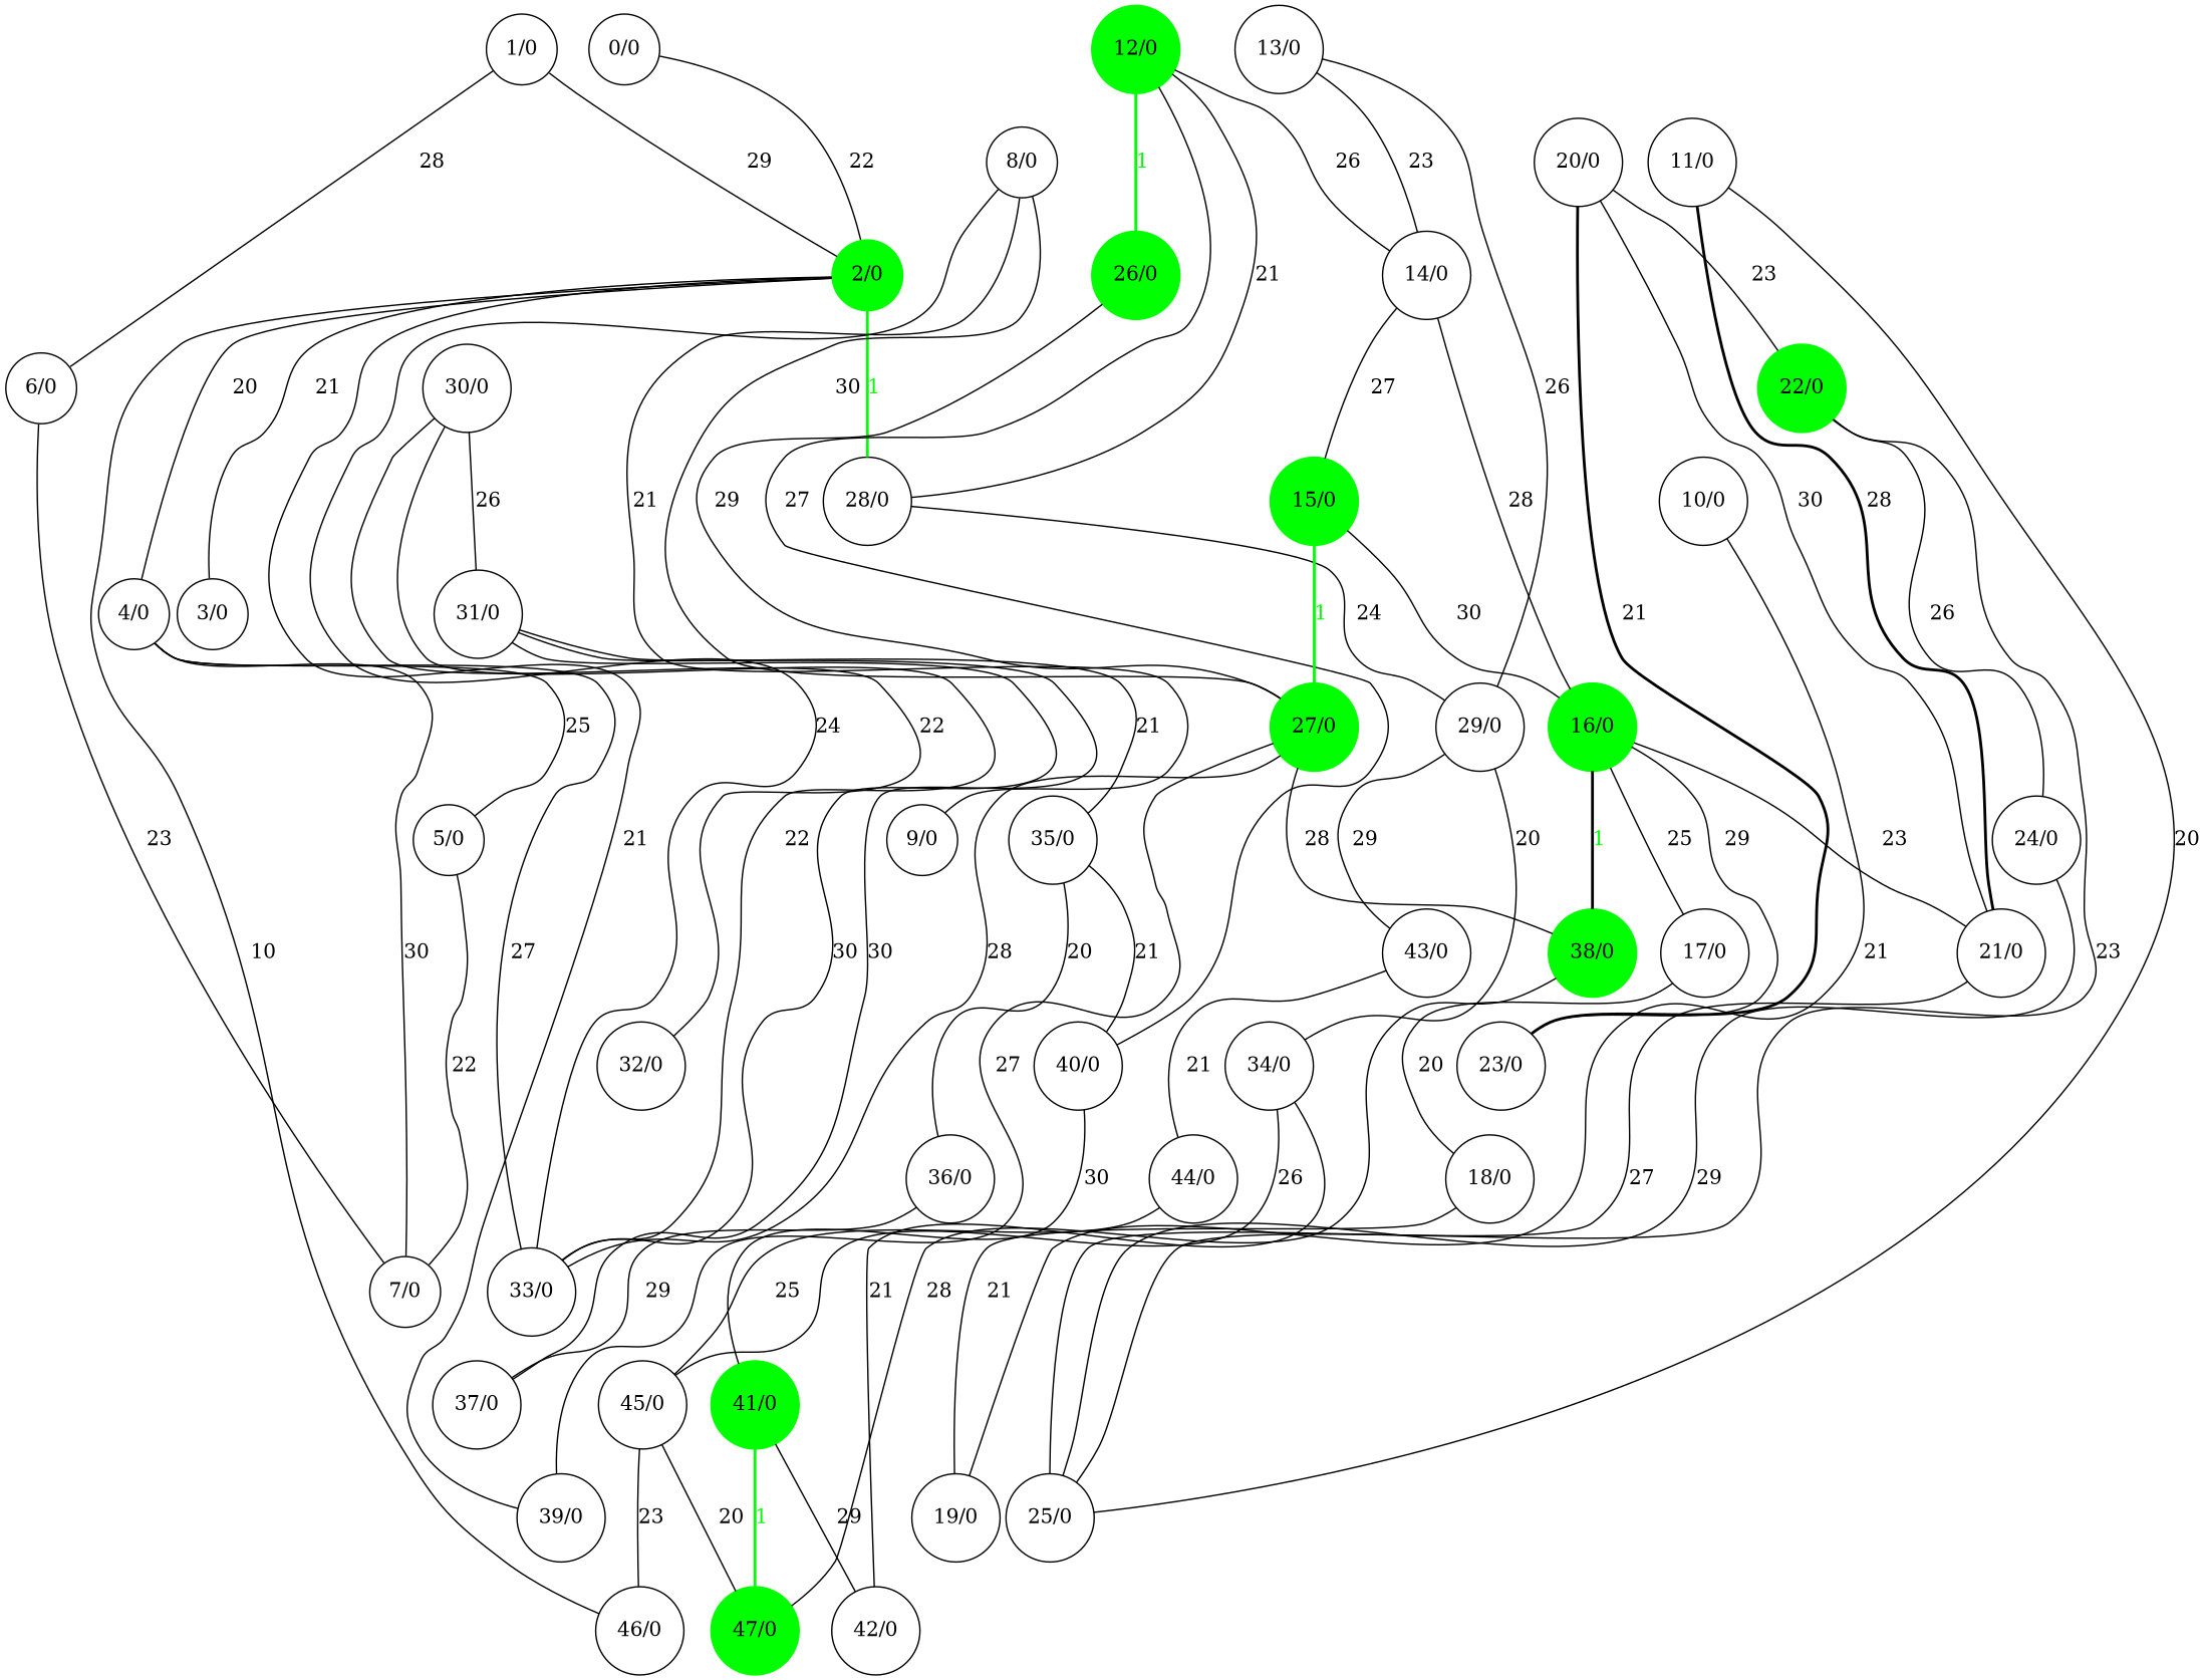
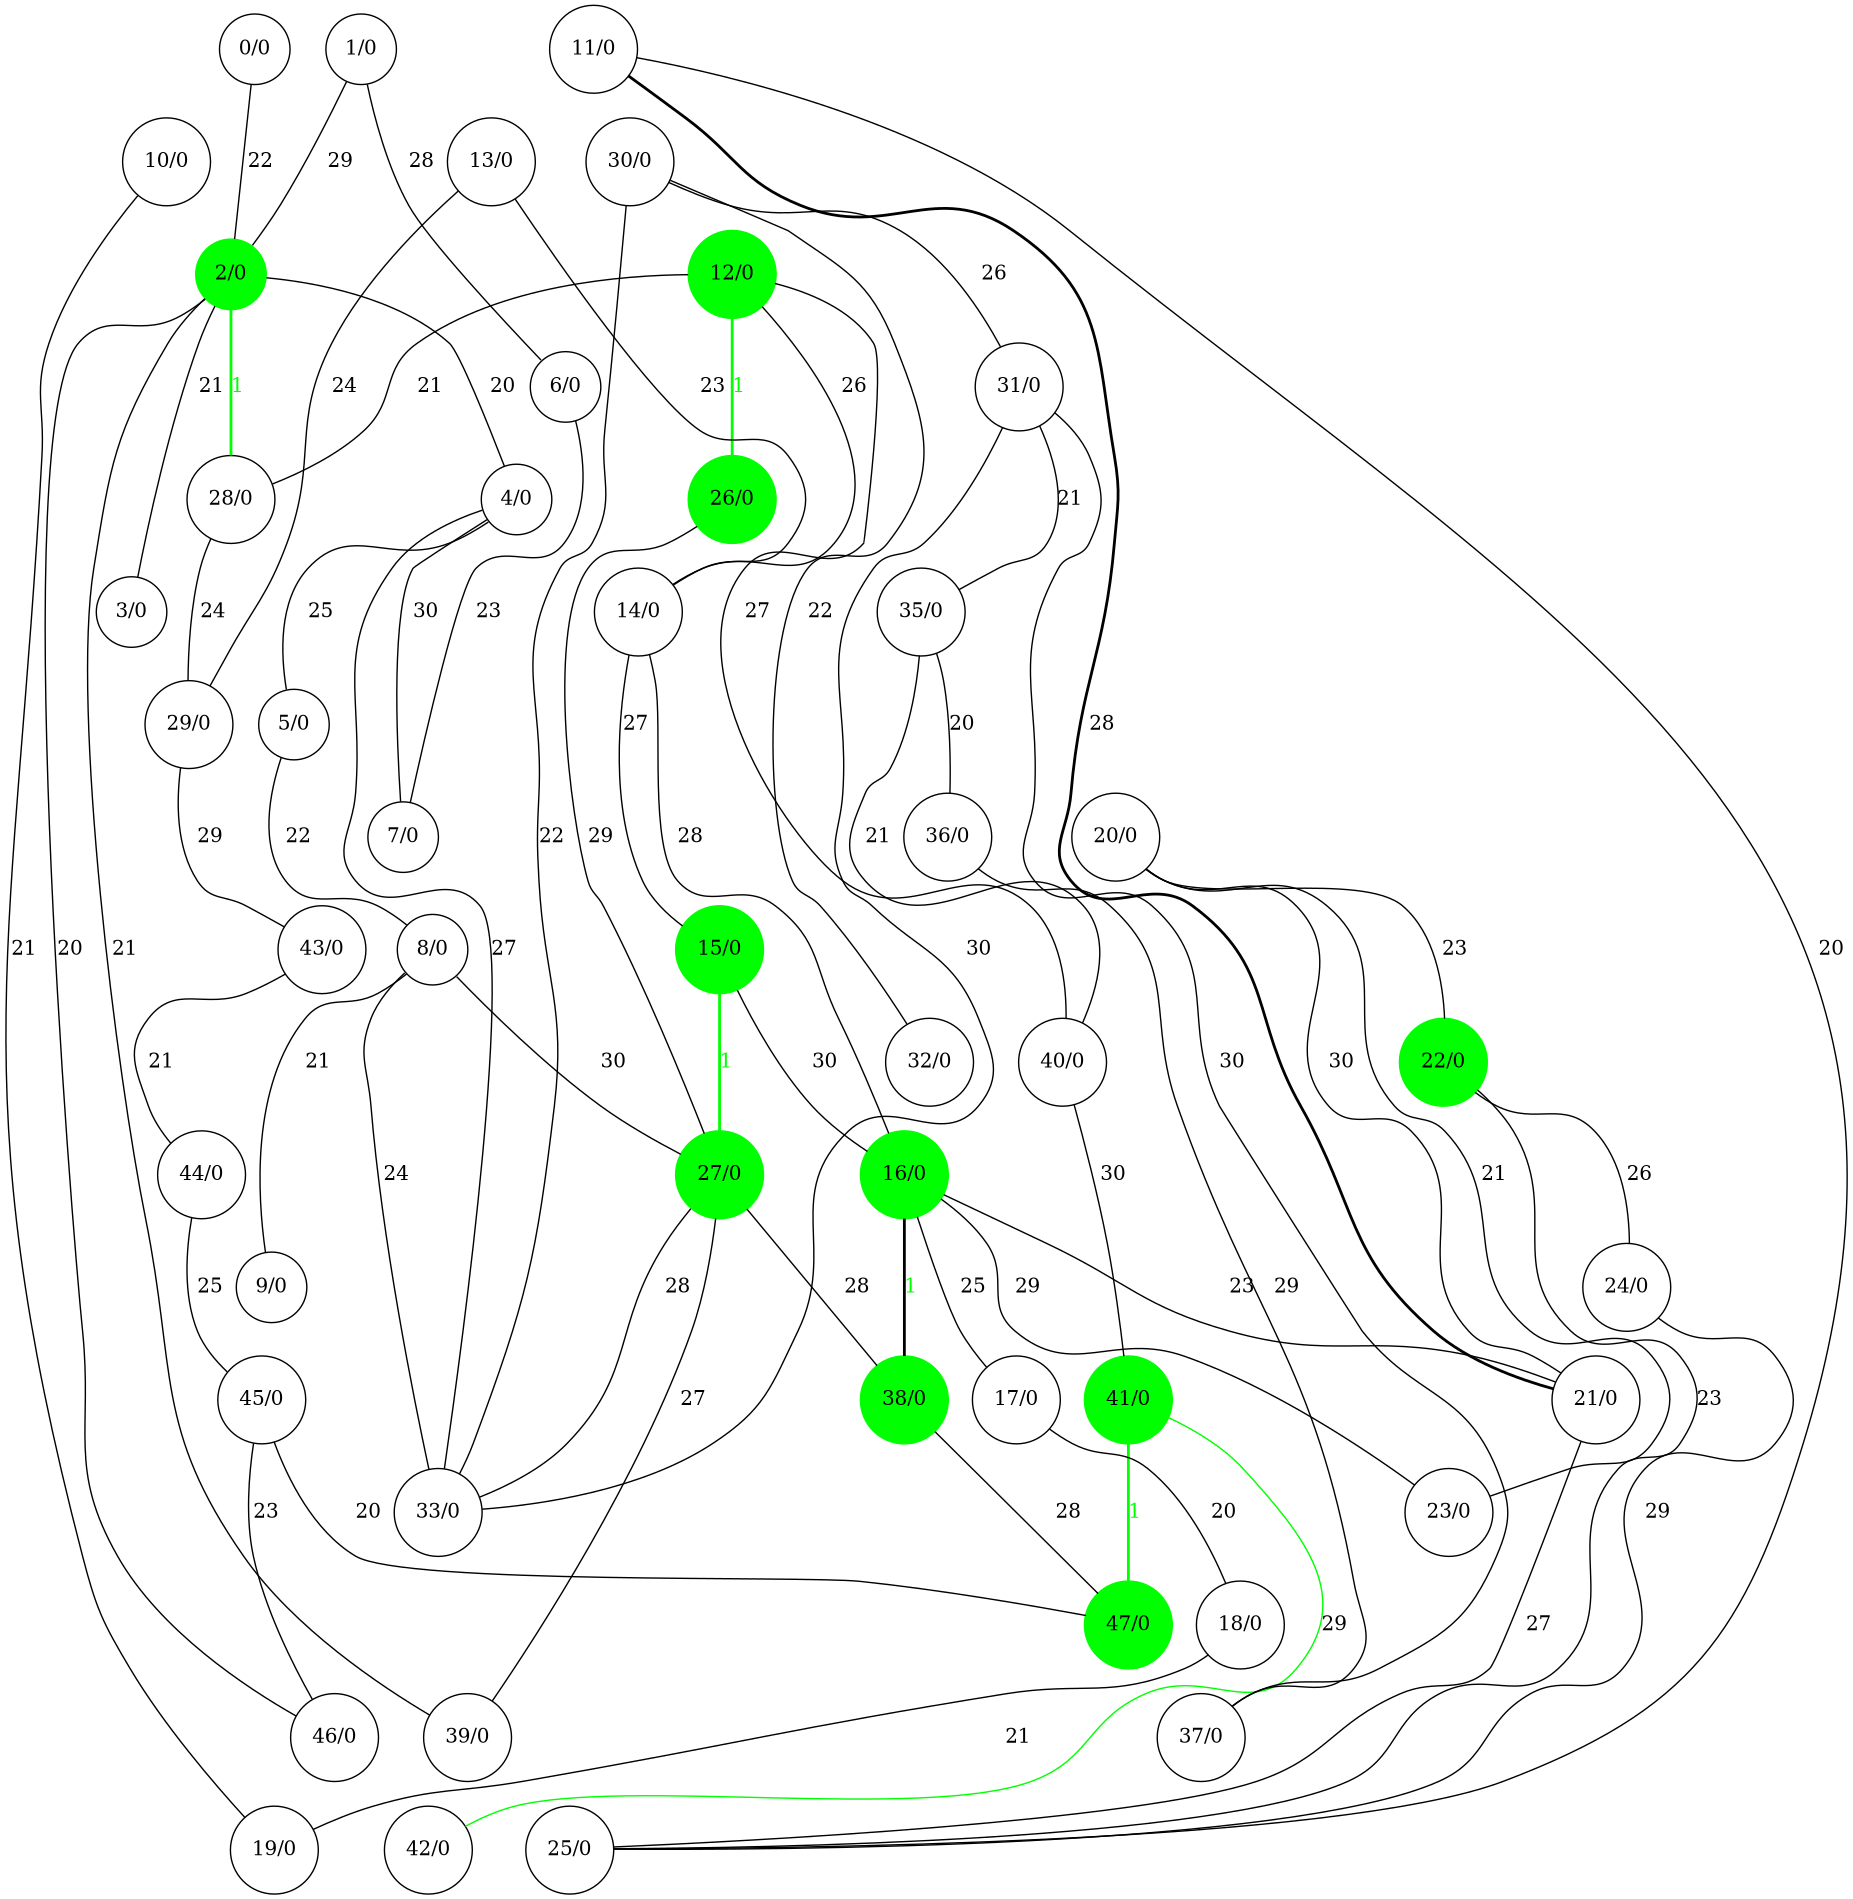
  graph {
    node [Country=Canada Internal=1 betweeness=0 prob=0 shape=circle status=on true_status=on type=normal weight=0]
    edge [LinkLabel="Bell Canada Fiber Routes" LinkNote="Bell Canada  Routes" LinkType=Fiber capacity=21 color=black prob=0 status=on true_status=on type=normal weight=0.0047619047619]
    n1 [Latitude=54.45018 Longitude=-110.2017 label="0/0"]
    n2 [Latitude=53.55014 Longitude=-113.46871 color=green label="2/0" style=filled type=green]
    n3 [Latitude=56.7335 Longitude=-111.38519 label="3/0"]
    n4 [Latitude=50.66648 Longitude=-120.3192 label="4/0"]
    n5 [Latitude=52.26682 Longitude=-113.802 label="39/0"]
    n6 [Latitude=52.11679 Longitude=-106.63452 label="46/0"]
    n7 [Country="United States" Latitude=42.88645 Longitude=-78.87837 label="28/0"]
    n8 [Latitude=55.16667 Longitude=-118.80271 label="1/0"]
    n9 [Latitude=55.7666 Longitude=-120.23616 label="6/0"]
    n10 [Latitude=53.9166 Longitude=-122.75301 label="7/0"]
    n11 [Country="United States" Latitude=40.9126 Longitude=-73.83708 label="5/0"]
    n12 [Latitude=49.24966 Longitude=-123.11934 label="33/0"]
    n13 [Latitude=44.646 Longitude=-63.57333 color=green label="22/0" style=filled type=green]
    n14 [Latitude=45.36685 Longitude=-63.28198 label="25/0"]
    n15 [Latitude=47.56494 Longitude=-52.70931 label="24/0"]
    n16 [Latitude=49.88307 Longitude=-119.48568 label="8/0"]
    n17 [Latitude=49.48062 Longitude=-119.58584 label="9/0"]
    n18 [Latitude=51.05011 Longitude=-114.08529 color=green label="27/0" style=filled type=green]
    n19 [Latitude=50.05006 Longitude=-110.66834 color=green label="38/0" style=filled type=green]
    n20 [Latitude=50.20011 Longitude=-66.38208 label="10/0"]
    n21 [Latitude=49.21679 Longitude=-68.14894 label="19/0"]
    n22 [Latitude=46.23525 Longitude=-63.12671 label="11/0"]
    n23 [Latitude=46.11594 Longitude=-64.80186 label="21/0"]
    n24 [Country="United States" Latitude=40.71427 Longitude=-74.00597 color=green label="12/0" style=filled type=green]
    n25 [Latitude=45.50884 Longitude=-73.58781 label="14/0"]
    n26 [Latitude=49.69999 Longitude=-112.81856 color=green label="26/0" style=filled type=green]
    n27 [Country="United States" Latitude=38.89511 Longitude=-77.03637 label="40/0"]
    n28 [Latitude=45.40008 Longitude=-71.89908 color=green label="15/0" style=filled type=green]
    n29 [Latitude=46.81228 Longitude=-71.21454 color=green label="16/0" style=filled type=green]
    n30 [Latitude=43.70011 Longitude=-79.4163 label="29/0"]
    n31 [Country="United States" Latitude=33.749 Longitude=-84.38798 color=green label="41/0" style=filled type=green]
    n32 [Latitude=45.41117 Longitude=-75.69812 label="13/0"]
-   n33 [Country="United States" Latitude=41.85003 Longitude=-87.65005 label="34/0"]
    n34 [Latitude=46.49 Longitude=-80.99001 label="43/0"]
    n35 [Latitude=48.42749 Longitude=-71.06352 label="17/0"]
    n36 [Latitude=45.94541 Longitude=-66.66558 label="23/0"]
    n37 [Latitude=48.44879 Longitude=-68.52396 label="18/0"]
    n38 [Latitude=50.45008 Longitude=-104.6178 color=green label="47/0" style=filled type=green]
    n39 [Latitude=45.27271 Longitude=-66.06766 label="20/0"]
    n40 [Country="United States" Latitude=32.78306 Longitude=-96.80667 label="42/0"]
    n41 [Latitude=49.8844 Longitude=-97.14704 label="45/0"]
    n42 [Latitude=48.4001 Longitude=-89.31683 label="44/0"]
    n43 [Latitude=48.43294 Longitude=-123.3693 label="30/0"]
    n44 [Country="United States" Latitude=47.60621 Longitude=-122.33207 label="31/0"]
    n45 [Latitude=49.68657 Longitude=-124.9936 label="32/0"]
    n46 [Country="United States" Latitude=34.05223 Longitude=-118.24368 label="35/0"]
    n47 [Country="United States" Latitude=37.77493 Longitude=-122.41942 label="37/0"]
    n48 [Country="United States" Latitude=37.44188 Longitude=-122.14302 label="36/0"]
    n1 -- n2 [capacity=22 label=22 weight=0.00454545454545]
    n2 -- n3 [label=21]
    n2 -- n4 [capacity=20 label=20 weight=0.005]
    n2 -- n5 [label=21]
-   n2 -- n6 [capacity=20 label=10 weight=0.005]
+   n2 -- n6 [capacity=20 label=20 weight=0.005]
    n2 -- n7 [color=green demand=1 fontcolor=green label=1 root_edge="(2, 22)" splitted_edge=False style=bold type=green LinkLabel="" LinkNote="" LinkType="" capacity="" prob="" status="" true_status="" weight=""]
    n4 -- n10 [capacity=30 label=30 weight=0.00333333333333]
    n4 -- n11 [capacity=25 label=25 weight=0.004]
    n4 -- n12 [capacity=27 label=27 weight=0.0037037037037]
    n7 -- n30 [capacity=24 label=24 weight=0.00416666666667]
    n8 -- n2 [capacity=29 label=29 weight=0.00344827586207]
    n8 -- n9 [capacity=28 label=28 weight=0.00357142857143]
    n9 -- n10 [LinkLabel="Leased Fiber Route" LinkNote="Leased  Route" capacity=23 label=23 weight=0.00434782608696]
-   n11 -- n10 [capacity=22 label=22 weight=0.00454545454545]
+   n11 -- n16 [capacity=22 label=22 weight=0.00454545454545]
    n13 -- n14 [capacity=23 label=23 weight=0.00434782608696]
    n13 -- n15 [capacity=26 label=26 weight=0.00384615384615]
    n15 -- n14 [capacity=29 label=29 weight=0.00344827586207]
    n16 -- n12 [LinkLabel="Leased Fiber Route" LinkNote="Leased  Route" capacity=24 label=24 weight=0.00416666666667]
    n16 -- n17 [label=21]
    n16 -- n18 [LinkLabel="Leased Fiber Route" LinkNote="Leased  Route" capacity=30 label=30 weight=0.00333333333333]
    n18 -- n5 [capacity=27 label=27 weight=0.0037037037037]
    n18 -- n12 [capacity=28 label=28 weight=0.00357142857143]
    n18 -- n19 [capacity=28 label=28 weight=0.00357142857143]
    n19 -- n38 [capacity=28 label=28 weight=0.00357142857143]
    n20 -- n21 [label=21]
    n22 -- n14 [capacity=20 label=20 weight=0.005]
    n22 -- n23 [capacity=28 label=28 style=bold weight=0.00357142857143]
    n23 -- n14 [capacity=27 label=27 weight=0.0037037037037]
    n24 -- n7 [label=21]
    n24 -- n25 [capacity=26 label=26 weight=0.00384615384615]
    n24 -- n26 [color=green demand=1 fontcolor=green label=1 root_edge="(12, 26)" splitted_edge=False style=bold type=green LinkLabel="" LinkNote="" LinkType="" capacity="" prob="" status="" true_status="" weight=""]
    n24 -- n27 [LinkLabel="Leased Fiber Route" LinkNote="Leased  Route" capacity=27 label=27 weight=0.0037037037037]
    n25 -- n28 [capacity=27 label=27 weight=0.0037037037037]
    n25 -- n29 [capacity=28 label=28 weight=0.00357142857143]
    n26 -- n18 [capacity=29 label=29 weight=0.00344827586207]
    n27 -- n31 [LinkLabel="Leased Fiber Route" LinkNote="Leased  Route" capacity=30 label=30 weight=0.00333333333333]
    n28 -- n18 [color=green demand=1 fontcolor=green label=1 root_edge="(15, 27)" splitted_edge=False style=bold type=green LinkLabel="" LinkNote="" LinkType="" capacity="" prob="" status="" true_status="" weight=""]
    n28 -- n29 [capacity=30 label=30 weight=0.00333333333333]
    n29 -- n19 [demand=1 fontcolor=green label=1 root_edge="(16, 38)" splitted_edge=False style=bold type=green LinkLabel="" LinkNote="" LinkType="" capacity="" prob="" status="" true_status="" weight=""]
    n29 -- n23 [capacity=23 label=23 weight=0.00434782608696]
    n29 -- n35 [capacity=25 label=25 weight=0.004]
    n29 -- n36 [capacity=29 label=29 weight=0.00344827586207]
-   n30 -- n33 [capacity=20 label=20 weight=0.005]
    n30 -- n34 [capacity=29 label=29 weight=0.00344827586207]
    n31 -- n38 [color=green demand=1 fontcolor=green label=1 root_edge="(41, 47)" splitted_edge=False style=bold type=green LinkLabel="" LinkNote="" LinkType="" capacity="" prob="" status="" true_status="" weight=""]
-   n31 -- n40 [LinkLabel="Leased Fiber Route" LinkNote="Leased  Route" capacity=29 label=29 weight=0.00344827586207]
+   n31 -- n40 [LinkLabel="Leased Fiber Route" LinkNote="Leased  Route" capacity=29 color=green label=29 weight=0.00344827586207]
    n32 -- n25 [capacity=23 label=23 weight=0.00434782608696]
-   n32 -- n30 [capacity=26 label=26 weight=0.00384615384615]
-   n33 -- n40 [LinkLabel="Leased Fiber Route" LinkNote="Leased  Route" label=21]
-   n33 -- n41 [capacity=26 label=26 weight=0.00384615384615]
+   n32 -- n30 [capacity=26 label=24 weight=0.00384615384615]
    n34 -- n42 [label=21]
    n35 -- n37 [capacity=20 label=20 weight=0.005]
    n37 -- n21 [label=21]
    n39 -- n13 [capacity=23 label=23 weight=0.00434782608696]
    n39 -- n23 [capacity=30 label=30 weight=0.00333333333333]
-   n39 -- n36 [label=21 style=bold]
+   n39 -- n36 [label=21]
    n41 -- n6 [capacity=23 label=23 weight=0.00434782608696]
    n41 -- n38 [capacity=20 label=20 weight=0.005]
    n42 -- n41 [capacity=25 label=25 weight=0.004]
    n43 -- n12 [capacity=22 label=22 weight=0.00454545454545]
    n43 -- n44 [capacity=26 label=26 weight=0.00384615384615]
    n43 -- n45 [capacity=22 label=22 weight=0.00454545454545]
    n44 -- n12 [capacity=30 label=30 weight=0.00333333333333]
    n44 -- n46 [LinkLabel="Leased Fiber Route" LinkNote="Leased  Route" label=21]
    n44 -- n47 [LinkLabel="Leased Fiber Route" LinkNote="Leased  Route" capacity=30 label=30 weight=0.00333333333333]
    n46 -- n27 [LinkLabel="Leased Fiber Route" LinkNote="Leased  Route" label=21]
    n46 -- n48 [LinkLabel="Leased Fiber Route" LinkNote="Leased  Route" capacity=20 label=20 weight=0.005]
    n48 -- n47 [LinkLabel="Leased Fiber Route" LinkNote="Leased  Route" capacity=29 label=29 weight=0.00344827586207]
  }
